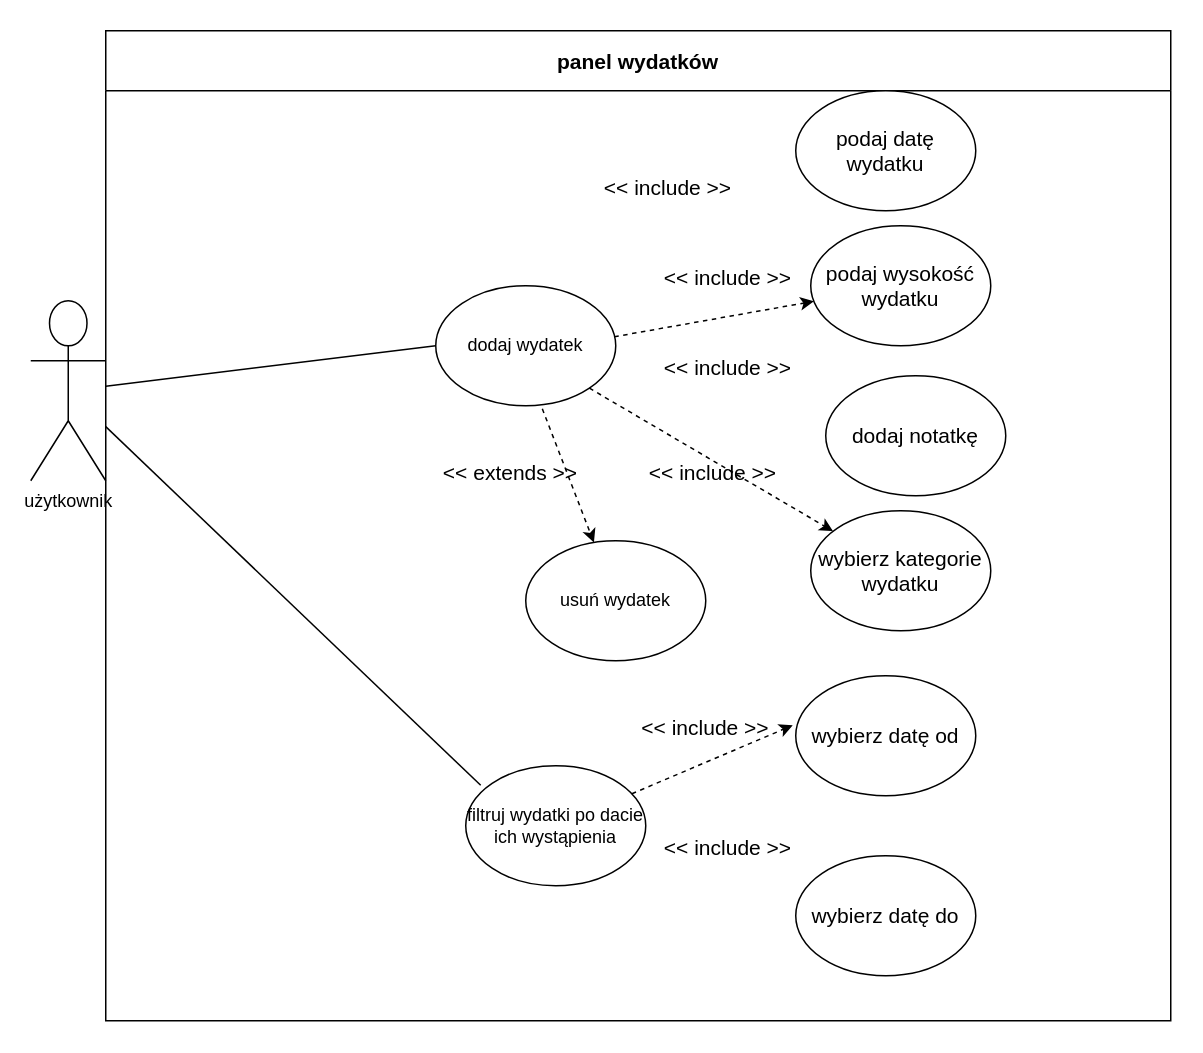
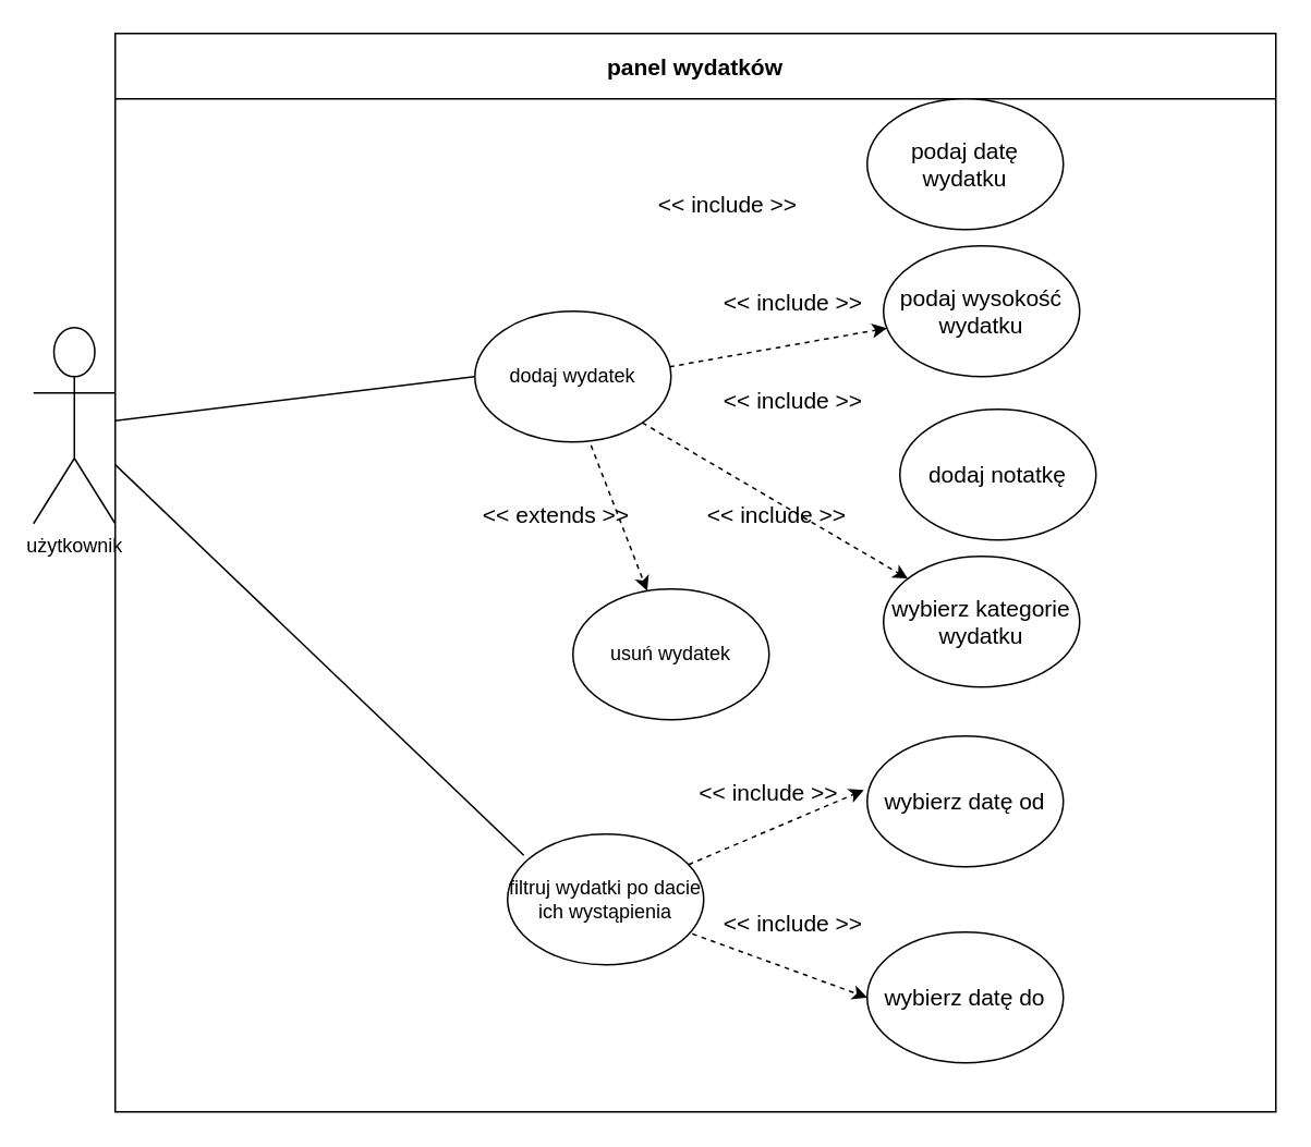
  <mxCell id="0" />
  <mxCell id="1" parent="0" />
  <mxCell id="2" value="użytkownik" style="shape=umlActor;verticalLabelPosition=bottom;verticalAlign=top;html=1;outlineConnect=0;" parent="1" vertex="1"><mxGeometry x="20" y="200" width="50" height="120" as="geometry" /></mxCell>
  <mxCell id="3" value="panel wydatków" style="swimlane;startSize=40;fontSize=14;" parent="1" vertex="1"><mxGeometry x="70" y="20" width="710" height="660" as="geometry" /></mxCell>
  <mxCell id="4" value="dodaj wydatek" style="ellipse;whiteSpace=wrap;html=1;" parent="3" vertex="1"><mxGeometry x="220" y="170" width="120" height="80" as="geometry" /></mxCell>
  <mxCell id="5" value="podaj datę wydatku" style="ellipse;whiteSpace=wrap;html=1;fontSize=14;" parent="3" vertex="1"><mxGeometry x="460" y="40" width="120" height="80" as="geometry" /></mxCell>
  <mxCell id="6" value="dodaj notatkę" style="ellipse;whiteSpace=wrap;html=1;fontSize=14;" parent="3" vertex="1"><mxGeometry x="480" y="230" width="120" height="80" as="geometry" /></mxCell>
  <mxCell id="7" value="&amp;lt;&amp;lt; include &amp;gt;&amp;gt;" style="text;html=1;strokeColor=none;fillColor=none;align=center;verticalAlign=middle;whiteSpace=wrap;rounded=0;fontSize=14;" parent="3" vertex="1"><mxGeometry x="330" y="90" width="90" height="30" as="geometry" /></mxCell>
  <mxCell id="8" value="&amp;lt;&amp;lt; include &amp;gt;&amp;gt;" style="text;html=1;strokeColor=none;fillColor=none;align=center;verticalAlign=middle;whiteSpace=wrap;rounded=0;fontSize=14;" parent="3" vertex="1"><mxGeometry x="370" y="210" width="90" height="30" as="geometry" /></mxCell>
  <mxCell id="9" value="podaj wysokość wydatku" style="ellipse;whiteSpace=wrap;html=1;fontSize=14;" vertex="1" parent="3"><mxGeometry x="470" y="130" width="120" height="80" as="geometry" /></mxCell>
  <mxCell id="10" value="wybierz kategorie wydatku" style="ellipse;whiteSpace=wrap;html=1;fontSize=14;" vertex="1" parent="3"><mxGeometry x="470" y="320" width="120" height="80" as="geometry" /></mxCell>
  <mxCell id="11" value="" style="endArrow=classic;html=1;rounded=0;dashed=1;fontSize=14;exitX=0.992;exitY=0.425;exitDx=0;exitDy=0;exitPerimeter=0;" edge="1" parent="3" source="4" target="9"><mxGeometry width="50" height="50" relative="1" as="geometry"><mxPoint x="343.124" y="238.593" as="sourcePoint" /><mxPoint x="490" y="290" as="targetPoint" /></mxGeometry></mxCell>
  <mxCell id="12" value="&amp;lt;&amp;lt; include &amp;gt;&amp;gt;" style="text;html=1;strokeColor=none;fillColor=none;align=center;verticalAlign=middle;whiteSpace=wrap;rounded=0;fontSize=14;" vertex="1" parent="3"><mxGeometry x="370" y="150" width="90" height="30" as="geometry" /></mxCell>
  <mxCell id="13" value="" style="endArrow=classic;html=1;rounded=0;dashed=1;fontSize=14;exitX=1;exitY=1;exitDx=0;exitDy=0;" edge="1" parent="3" source="4" target="10"><mxGeometry width="50" height="50" relative="1" as="geometry"><mxPoint x="344.715" y="236.415" as="sourcePoint" /><mxPoint x="490" y="280" as="targetPoint" /></mxGeometry></mxCell>
  <mxCell id="14" value="&amp;lt;&amp;lt; include &amp;gt;&amp;gt;" style="text;html=1;strokeColor=none;fillColor=none;align=center;verticalAlign=middle;whiteSpace=wrap;rounded=0;fontSize=14;" vertex="1" parent="3"><mxGeometry x="360" y="280" width="90" height="30" as="geometry" /></mxCell>
  <mxCell id="15" value="usuń wydatek" style="ellipse;whiteSpace=wrap;html=1;" vertex="1" parent="3"><mxGeometry x="280" y="340" width="120" height="80" as="geometry" /></mxCell>
  <mxCell id="16" value="" style="endArrow=classic;html=1;rounded=0;dashed=1;fontSize=14;exitX=0.592;exitY=1.025;exitDx=0;exitDy=0;exitPerimeter=0;" edge="1" parent="3" source="4" target="15"><mxGeometry width="50" height="50" relative="1" as="geometry"><mxPoint x="332.426" y="248.284" as="sourcePoint" /><mxPoint x="476.945" y="342.141" as="targetPoint" /></mxGeometry></mxCell>
  <mxCell id="17" value="&amp;lt;&amp;lt; extends &amp;gt;&amp;gt;" style="text;html=1;strokeColor=none;fillColor=none;align=center;verticalAlign=middle;whiteSpace=wrap;rounded=0;fontSize=14;" vertex="1" parent="3"><mxGeometry x="220" y="280" width="100" height="30" as="geometry" /></mxCell>
  <mxCell id="18" value="filtruj wydatki po dacie ich wystąpienia" style="ellipse;whiteSpace=wrap;html=1;" vertex="1" parent="3"><mxGeometry x="240" y="490" width="120" height="80" as="geometry" /></mxCell>
  <mxCell id="19" value="wybierz datę od" style="ellipse;whiteSpace=wrap;html=1;fontSize=14;" vertex="1" parent="3"><mxGeometry x="460" y="430" width="120" height="80" as="geometry" /></mxCell>
  <mxCell id="20" value="wybierz datę do" style="ellipse;whiteSpace=wrap;html=1;fontSize=14;" vertex="1" parent="3"><mxGeometry x="460" y="550" width="120" height="80" as="geometry" /></mxCell>
  <mxCell id="21" value="" style="endArrow=classic;html=1;rounded=0;dashed=1;fontSize=14;entryX=-0.017;entryY=0.413;entryDx=0;entryDy=0;entryPerimeter=0;" edge="1" parent="3" source="18" target="19"><mxGeometry width="50" height="50" relative="1" as="geometry"><mxPoint x="332.426" y="248.284" as="sourcePoint" /><mxPoint x="476.945" y="342.141" as="targetPoint" /></mxGeometry></mxCell>
+ <mxCell id="22" value="" style="endArrow=classic;html=1;rounded=0;dashed=1;fontSize=14;entryX=0;entryY=0.5;entryDx=0;entryDy=0;exitX=0.942;exitY=0.763;exitDx=0;exitDy=0;exitPerimeter=0;" edge="1" parent="3" source="18" target="20"><mxGeometry width="50" height="50" relative="1" as="geometry"><mxPoint x="360.752" y="518.665" as="sourcePoint" /><mxPoint x="467.96" y="473.04" as="targetPoint" /></mxGeometry></mxCell>
  <mxCell id="23" value="&amp;lt;&amp;lt; include &amp;gt;&amp;gt;" style="text;html=1;strokeColor=none;fillColor=none;align=center;verticalAlign=middle;whiteSpace=wrap;rounded=0;fontSize=14;" vertex="1" parent="3"><mxGeometry x="370" y="530" width="90" height="30" as="geometry" /></mxCell>
  <mxCell id="24" value="" style="endArrow=none;html=1;rounded=0;entryX=0;entryY=0.5;entryDx=0;entryDy=0;" parent="1" source="2" target="4" edge="1"><mxGeometry width="50" height="50" relative="1" as="geometry"><mxPoint x="90" y="250" as="sourcePoint" /><mxPoint x="280" y="390" as="targetPoint" /></mxGeometry></mxCell>
  <mxCell id="25" value="" style="endArrow=none;html=1;rounded=0;entryX=0.083;entryY=0.163;entryDx=0;entryDy=0;entryPerimeter=0;" parent="1" source="2" target="18" edge="1"><mxGeometry width="50" height="50" relative="1" as="geometry"><mxPoint x="90" y="270" as="sourcePoint" /><mxPoint x="300" y="530" as="targetPoint" /></mxGeometry></mxCell>
  <mxCell id="26" value="&amp;lt;&amp;lt; include &amp;gt;&amp;gt;" style="text;html=1;strokeColor=none;fillColor=none;align=center;verticalAlign=middle;whiteSpace=wrap;rounded=0;fontSize=14;" vertex="1" parent="1"><mxGeometry x="425" y="470" width="90" height="30" as="geometry" /></mxCell>
